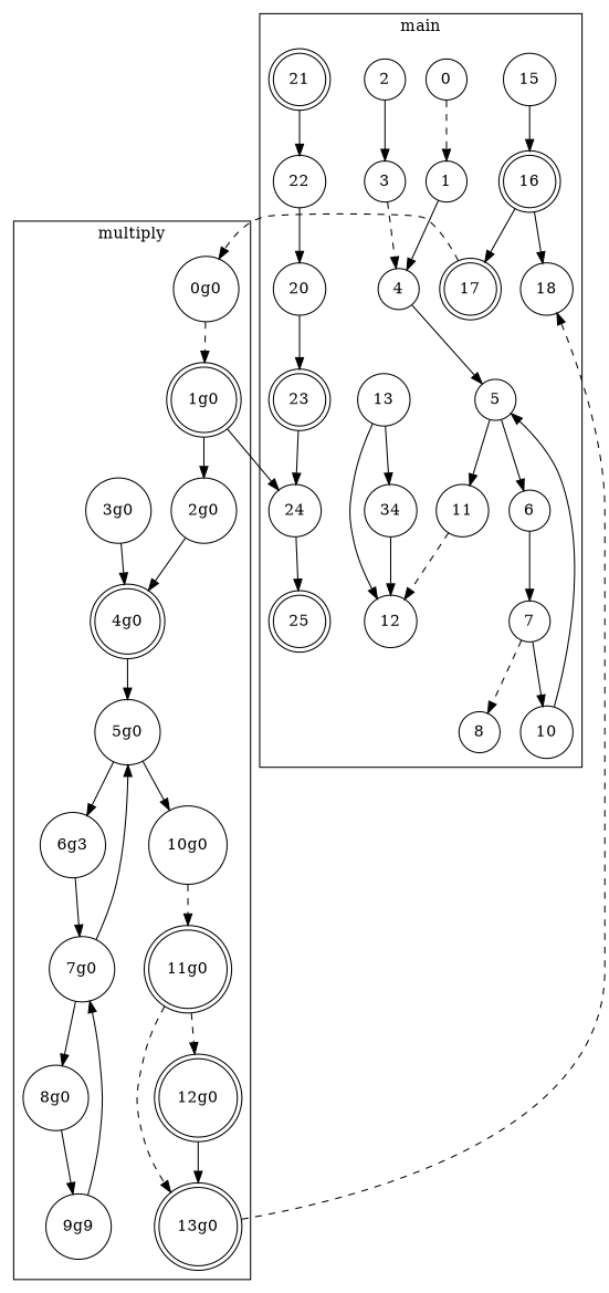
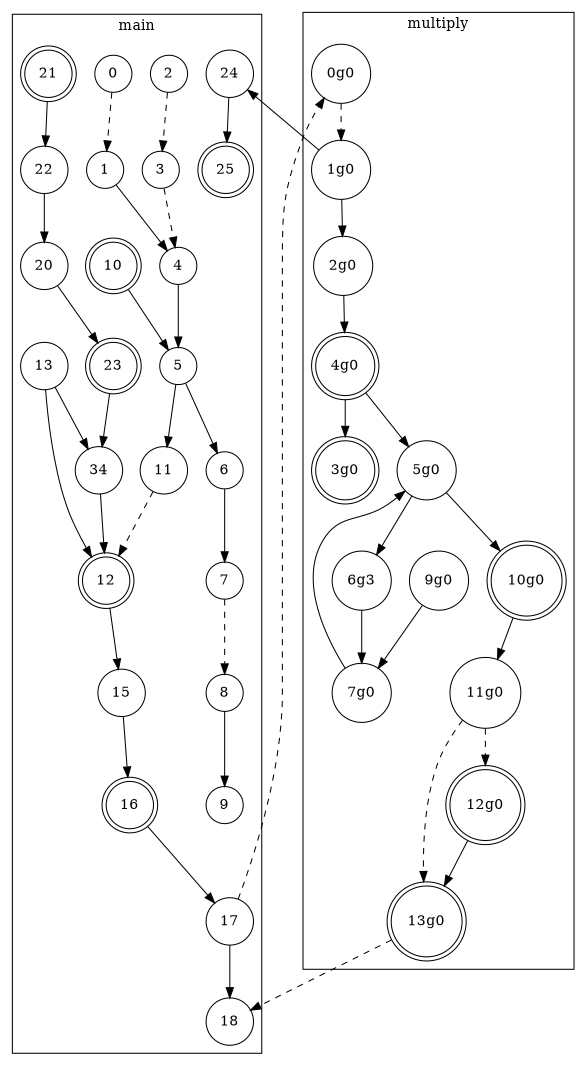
  digraph {
    fontname="DejaVu Serif"
    node [fontname="DejaVu Serif" shape=circle]
    edge [fontname="DejaVu Serif"]
    25 [shape=doublecircle]
    0
    1
    2
    3
    4
    5
    6
    11
    7
    8
-   10
-   12
+   10 [shape=doublecircle]
+   9
+   12 [shape=doublecircle]
    13
    15
    n17 [label=34]
    16 [shape=doublecircle]
-   17 [shape=doublecircle]
+   17
    18
    20
    21 [shape=doublecircle]
    23 [shape=doublecircle]
    22
    24
    "13g0" [shape=doublecircle]
    "0g0"
-   "1g0" [shape=doublecircle]
+   "1g0"
    "2g0"
-   "3g0"
+   "3g0" [shape=doublecircle]
    "4g0" [shape=doublecircle]
    "5g0"
    n33 [label="6g3"]
-   "10g0"
+   "10g0" [shape=doublecircle]
    "7g0"
-   "8g0"
-   "9g0" [label="9g9"]
-   "11g0" [shape=doublecircle]
+   "9g0"
+   "11g0"
    "12g0" [shape=doublecircle]
    subgraph cluster_1 {
      color=black
      label=main
      25
      0
      1
      2
      3
      4
      5
      6
      11
      7
      8
      10
+     9
      12
      13
      15
      n17
      16
      17
      18
      20
      21
      23
      22
      24
    }
    subgraph cluster_2 {
      color=black
      label=multiply
      "13g0"
      "0g0"
      "1g0"
      "2g0"
      "3g0"
      "4g0"
      "5g0"
      n33
      "10g0"
      "7g0"
-     "8g0"
      "9g0"
      "11g0"
      "12g0"
    }
    0 -> 1 [style=dashed]
    1 -> 4
-   2 -> 3
+   2 -> 3 [style=dashed]
    3 -> 4 [style=dashed]
    4 -> 5
    5 -> 6
    5 -> 11
    6 -> 7
    11 -> 12 [style=dashed]
    7 -> 8 [style=dashed]
-   7 -> 10
+   8 -> 9
    10 -> 5
+   12 -> 15
    13 -> 12
    13 -> n17
    15 -> 16
    n17 -> 12
    16 -> 17
-   16 -> 18
+   17 -> 18
    17 -> "0g0" [style=dashed]
    20 -> 23
    21 -> 22
-   23 -> 24
+   23 -> n17
    22 -> 20
    24 -> 25
    "13g0" -> 18 [style=dashed]
    "0g0" -> "1g0" [style=dashed]
    "1g0" -> 24
    "1g0" -> "2g0"
    "2g0" -> "4g0"
-   "3g0" -> "4g0"
+   "4g0" -> "3g0"
    "4g0" -> "5g0"
    "5g0" -> n33
    "5g0" -> "10g0"
    n33 -> "7g0"
-   "10g0" -> "11g0" [style=dashed]
+   "10g0" -> "11g0"
    "7g0" -> "5g0"
-   "7g0" -> "8g0"
-   "8g0" -> "9g0"
    "9g0" -> "7g0"
    "11g0" -> "13g0" [style=dashed]
    "11g0" -> "12g0" [style=dashed]
    "12g0" -> "13g0"
  }
